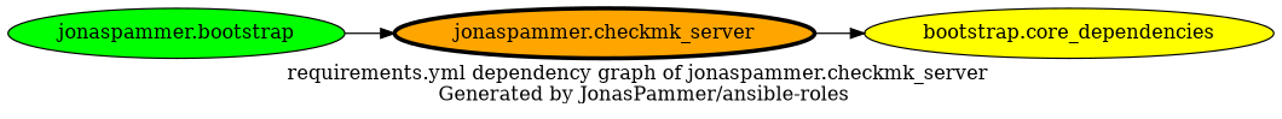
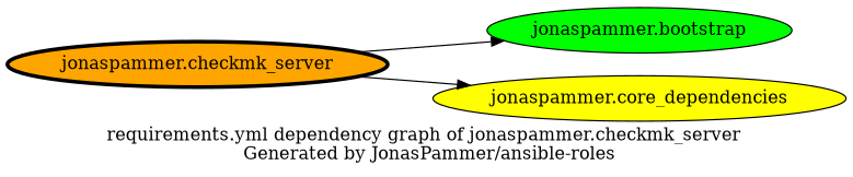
  digraph {
    label="requirements.yml dependency graph of jonaspammer.checkmk_server \n Generated by JonasPammer/ansible-roles"
    rankdir=LR
    node [style=filled]
    "jonaspammer.checkmk_server" [fillcolor=orange penwidth=3]
    "jonaspammer.bootstrap" [fillcolor=green]
-   "jonaspammer.core_dependencies" [fillcolor=yellow label="bootstrap.core_dependencies"]
-   "jonaspammer.bootstrap" -> "jonaspammer.checkmk_server"
+   "jonaspammer.core_dependencies" [fillcolor=yellow]
+   "jonaspammer.checkmk_server" -> "jonaspammer.bootstrap"
    "jonaspammer.checkmk_server" -> "jonaspammer.core_dependencies"
  }
